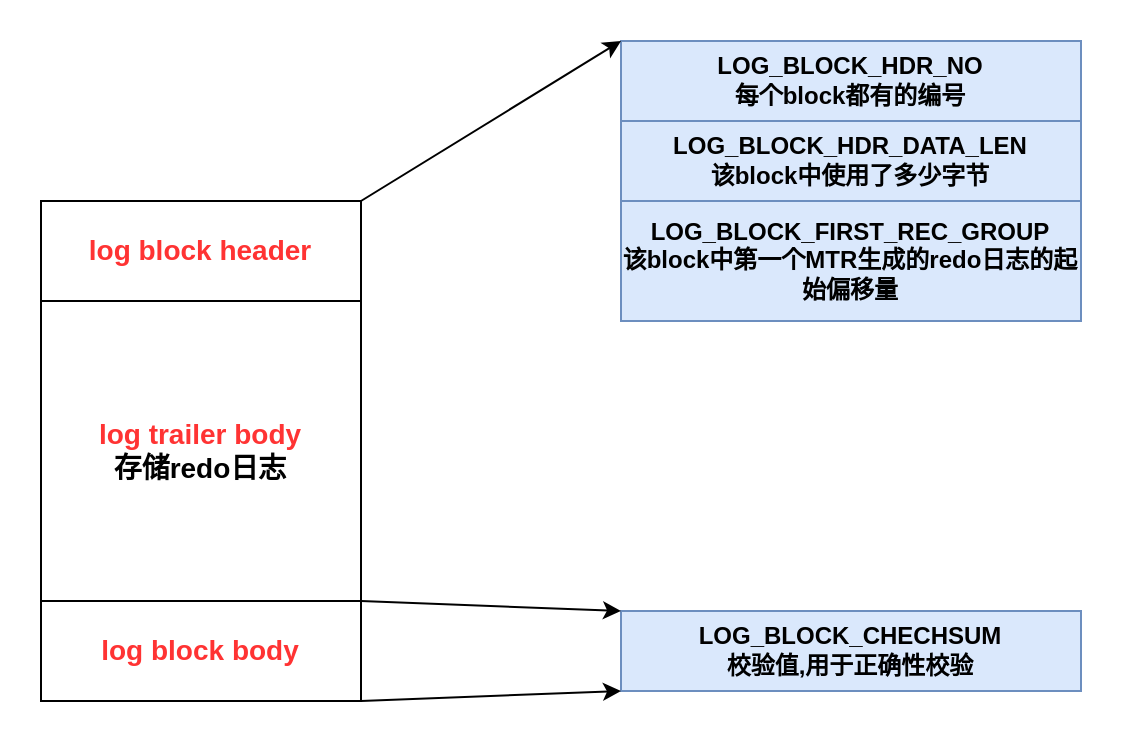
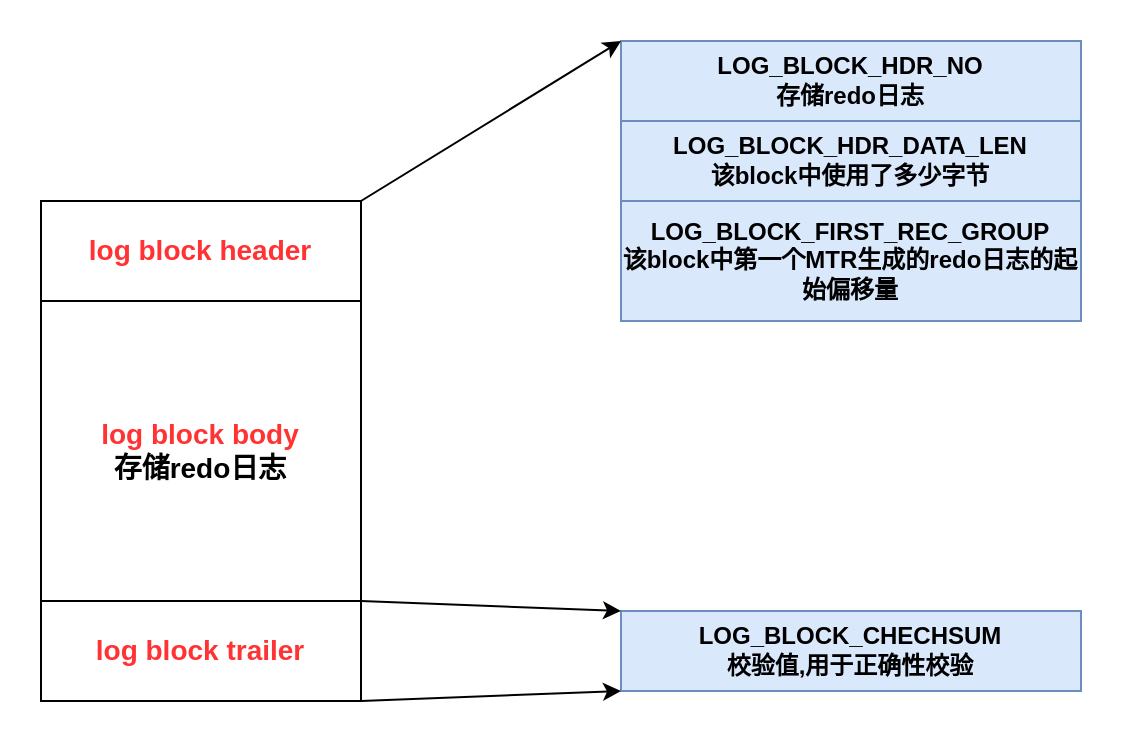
  <mxCell id="0" />
  <mxCell id="1" parent="0" />
  <mxCell id="2" value="&lt;b&gt;&lt;font style=&quot;font-size: 14px&quot; color=&quot;#ff3333&quot;&gt;log block header&lt;/font&gt;&lt;/b&gt;" style="rounded=0;whiteSpace=wrap;html=1;" vertex="1" parent="1"><mxGeometry x="20" y="100" width="160" height="50" as="geometry" /></mxCell>
- <mxCell id="3" value="&lt;b&gt;&lt;font style=&quot;font-size: 14px&quot;&gt;&lt;font color=&quot;#ff3333&quot;&gt;log trailer body&lt;br&gt;&lt;/font&gt;存储redo日志&lt;br&gt;&lt;/font&gt;&lt;/b&gt;" style="rounded=0;whiteSpace=wrap;html=1;" vertex="1" parent="1"><mxGeometry x="20" y="150" width="160" height="150" as="geometry" /></mxCell>
- <mxCell id="4" value="&lt;b&gt;&lt;font style=&quot;font-size: 14px&quot; color=&quot;#ff3333&quot;&gt;log block body&lt;/font&gt;&lt;/b&gt;" style="rounded=0;whiteSpace=wrap;html=1;" vertex="1" parent="1"><mxGeometry x="20" y="300" width="160" height="50" as="geometry" /></mxCell>
- <mxCell id="5" value="&lt;b&gt;&lt;font style=&quot;font-size: 12px&quot;&gt;LOG_BLOCK_HDR_NO&lt;br&gt;每个block都有的编号&lt;br&gt;&lt;/font&gt;&lt;/b&gt;" style="rounded=0;whiteSpace=wrap;html=1;fillColor=#dae8fc;strokeColor=#6c8ebf;" vertex="1" parent="1"><mxGeometry x="310" y="20" width="230" height="40" as="geometry" /></mxCell>
+ <mxCell id="3" value="&lt;b&gt;&lt;font style=&quot;font-size: 14px&quot;&gt;&lt;font color=&quot;#ff3333&quot;&gt;log block body&lt;br&gt;&lt;/font&gt;存储redo日志&lt;br&gt;&lt;/font&gt;&lt;/b&gt;" style="rounded=0;whiteSpace=wrap;html=1;" vertex="1" parent="1"><mxGeometry x="20" y="150" width="160" height="150" as="geometry" /></mxCell>
+ <mxCell id="4" value="&lt;b&gt;&lt;font style=&quot;font-size: 14px&quot; color=&quot;#ff3333&quot;&gt;log block trailer&lt;/font&gt;&lt;/b&gt;" style="rounded=0;whiteSpace=wrap;html=1;" vertex="1" parent="1"><mxGeometry x="20" y="300" width="160" height="50" as="geometry" /></mxCell>
+ <mxCell id="5" value="&lt;b&gt;&lt;font style=&quot;font-size: 12px&quot;&gt;LOG_BLOCK_HDR_NO&lt;br&gt;存储redo日志&lt;br&gt;&lt;/font&gt;&lt;/b&gt;" style="rounded=0;whiteSpace=wrap;html=1;fillColor=#dae8fc;strokeColor=#6c8ebf;" vertex="1" parent="1"><mxGeometry x="310" y="20" width="230" height="40" as="geometry" /></mxCell>
  <mxCell id="6" value="&lt;b&gt;&lt;font style=&quot;font-size: 12px&quot;&gt;LOG_BLOCK_HDR_DATA_LEN&lt;br&gt;该block中使用了多少字节&lt;br&gt;&lt;/font&gt;&lt;/b&gt;" style="rounded=0;whiteSpace=wrap;html=1;fillColor=#dae8fc;strokeColor=#6c8ebf;" vertex="1" parent="1"><mxGeometry x="310" y="60" width="230" height="40" as="geometry" /></mxCell>
  <mxCell id="7" value="&lt;b&gt;&lt;font style=&quot;font-size: 12px&quot;&gt;LOG_BLOCK_FIRST_REC_GROUP&lt;br&gt;该block中第一个MTR生成的redo日志的起始偏移量&lt;br&gt;&lt;/font&gt;&lt;/b&gt;" style="rounded=0;whiteSpace=wrap;html=1;fillColor=#dae8fc;strokeColor=#6c8ebf;" vertex="1" parent="1"><mxGeometry x="310" y="100" width="230" height="60" as="geometry" /></mxCell>
  <mxCell id="8" value="&lt;b&gt;&lt;font style=&quot;font-size: 12px&quot;&gt;LOG_BLOCK_CHECHSUM&lt;br&gt;校验值,用于正确性校验&lt;br&gt;&lt;/font&gt;&lt;/b&gt;" style="rounded=0;whiteSpace=wrap;html=1;fillColor=#dae8fc;strokeColor=#6c8ebf;" vertex="1" parent="1"><mxGeometry x="310" y="305" width="230" height="40" as="geometry" /></mxCell>
  <mxCell id="9" value="" style="endArrow=classic;html=1;exitX=1;exitY=0;exitDx=0;exitDy=0;entryX=0;entryY=0;entryDx=0;entryDy=0;" edge="1" parent="1" source="4" target="8"><mxGeometry width="50" height="50" relative="1" as="geometry"><mxPoint x="260" y="290" as="sourcePoint" /><mxPoint x="310" y="240" as="targetPoint" /></mxGeometry></mxCell>
  <mxCell id="10" value="" style="endArrow=classic;html=1;exitX=1;exitY=1;exitDx=0;exitDy=0;entryX=0;entryY=1;entryDx=0;entryDy=0;" edge="1" parent="1" source="4" target="8"><mxGeometry width="50" height="50" relative="1" as="geometry"><mxPoint x="190" y="310" as="sourcePoint" /><mxPoint x="320" y="315" as="targetPoint" /></mxGeometry></mxCell>
  <mxCell id="11" value="" style="endArrow=classic;html=1;exitX=1;exitY=0;exitDx=0;exitDy=0;" edge="1" parent="1"><mxGeometry width="50" height="50" relative="1" as="geometry"><mxPoint x="180" y="100" as="sourcePoint" /><mxPoint x="310" y="20" as="targetPoint" /></mxGeometry></mxCell>
